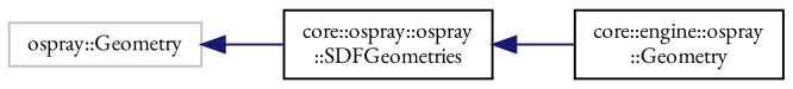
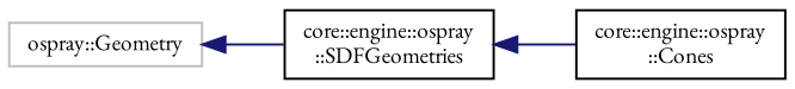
  digraph {
    fontname="EB Garamond"
    rankdir=LR
    node [color=black fillcolor=white fontname="EB Garamond" fontsize=10 shape=record style=filled]
    edge [color=midnightblue dir=back fontname="EB Garamond" fontsize=10 labelfontname=Helvetica labelfontsize=10 style=solid]
    n1 [color=grey75 height=0.2 label="ospray::Geometry" width=0.4]
-   n2 [height=0.2 label="core::ospray::ospray\l::SDFGeometries" width=0.4]
-   n3 [height=0.2 label="core::engine::ospray\l::Geometry" width=0.4]
+   n2 [height=0.2 label="core::engine::ospray\l::SDFGeometries" width=0.4]
+   n3 [height=0.2 label="core::engine::ospray\l::Cones" width=0.4]
    n1 -> n2
    n2 -> n3
  }
